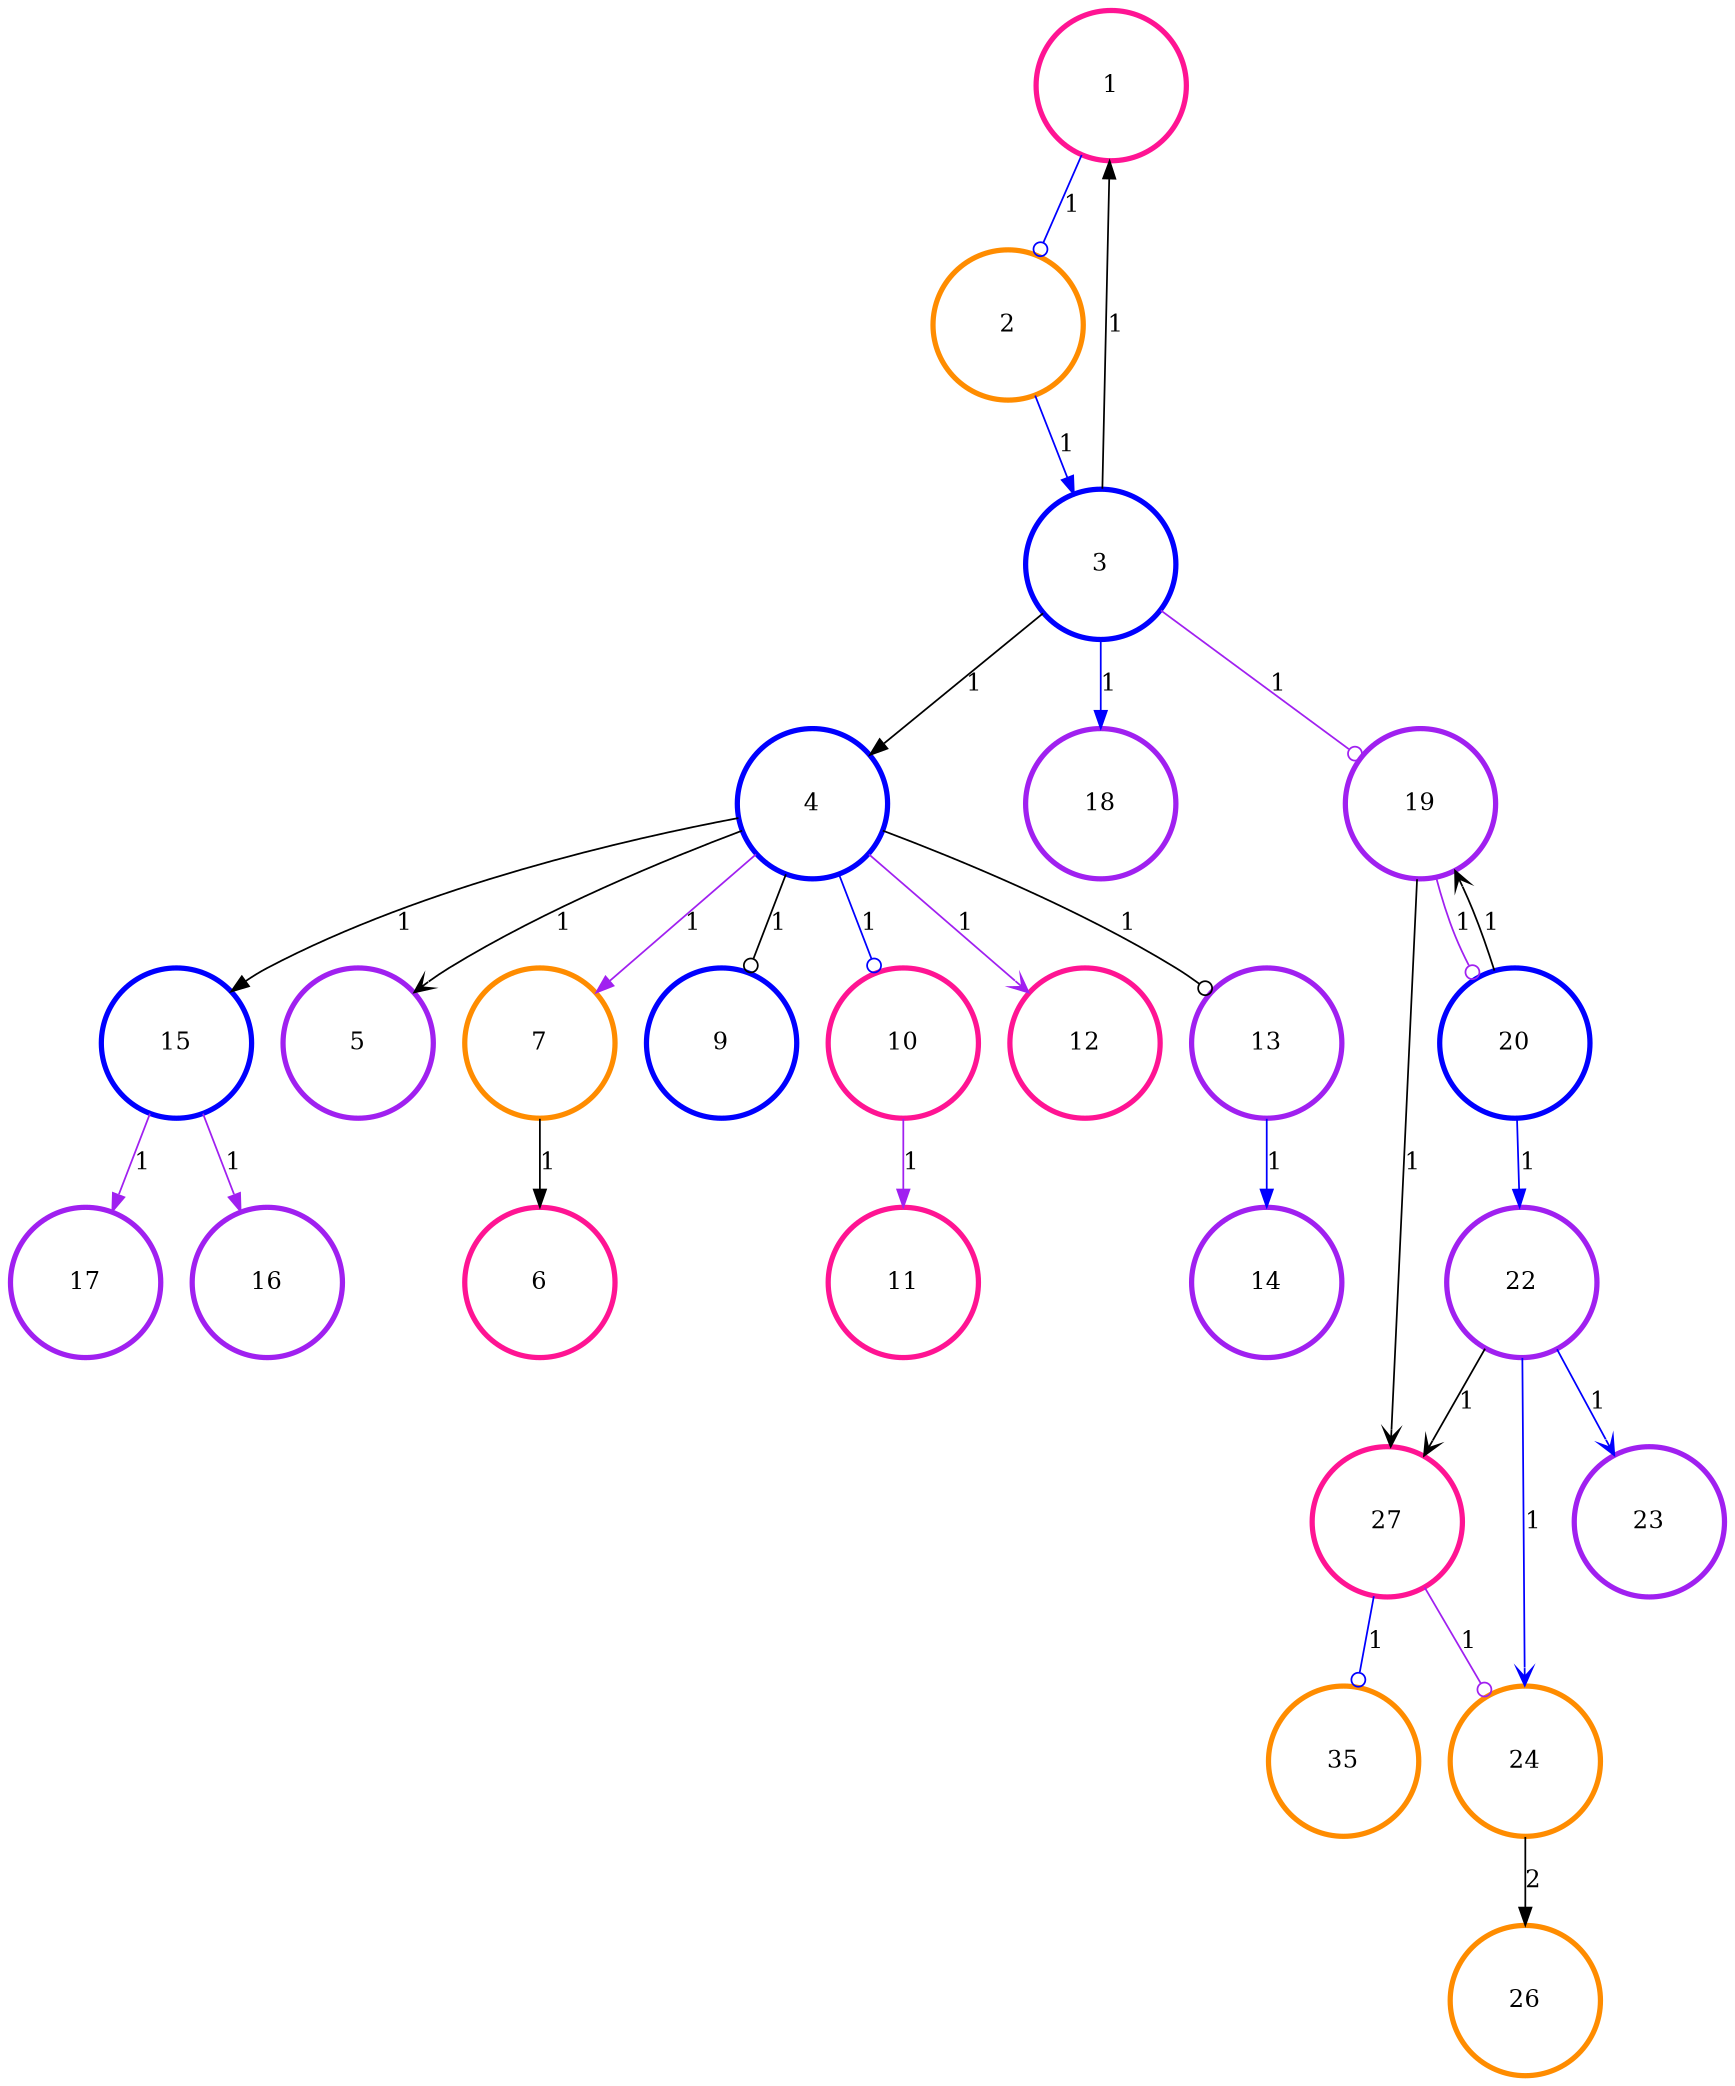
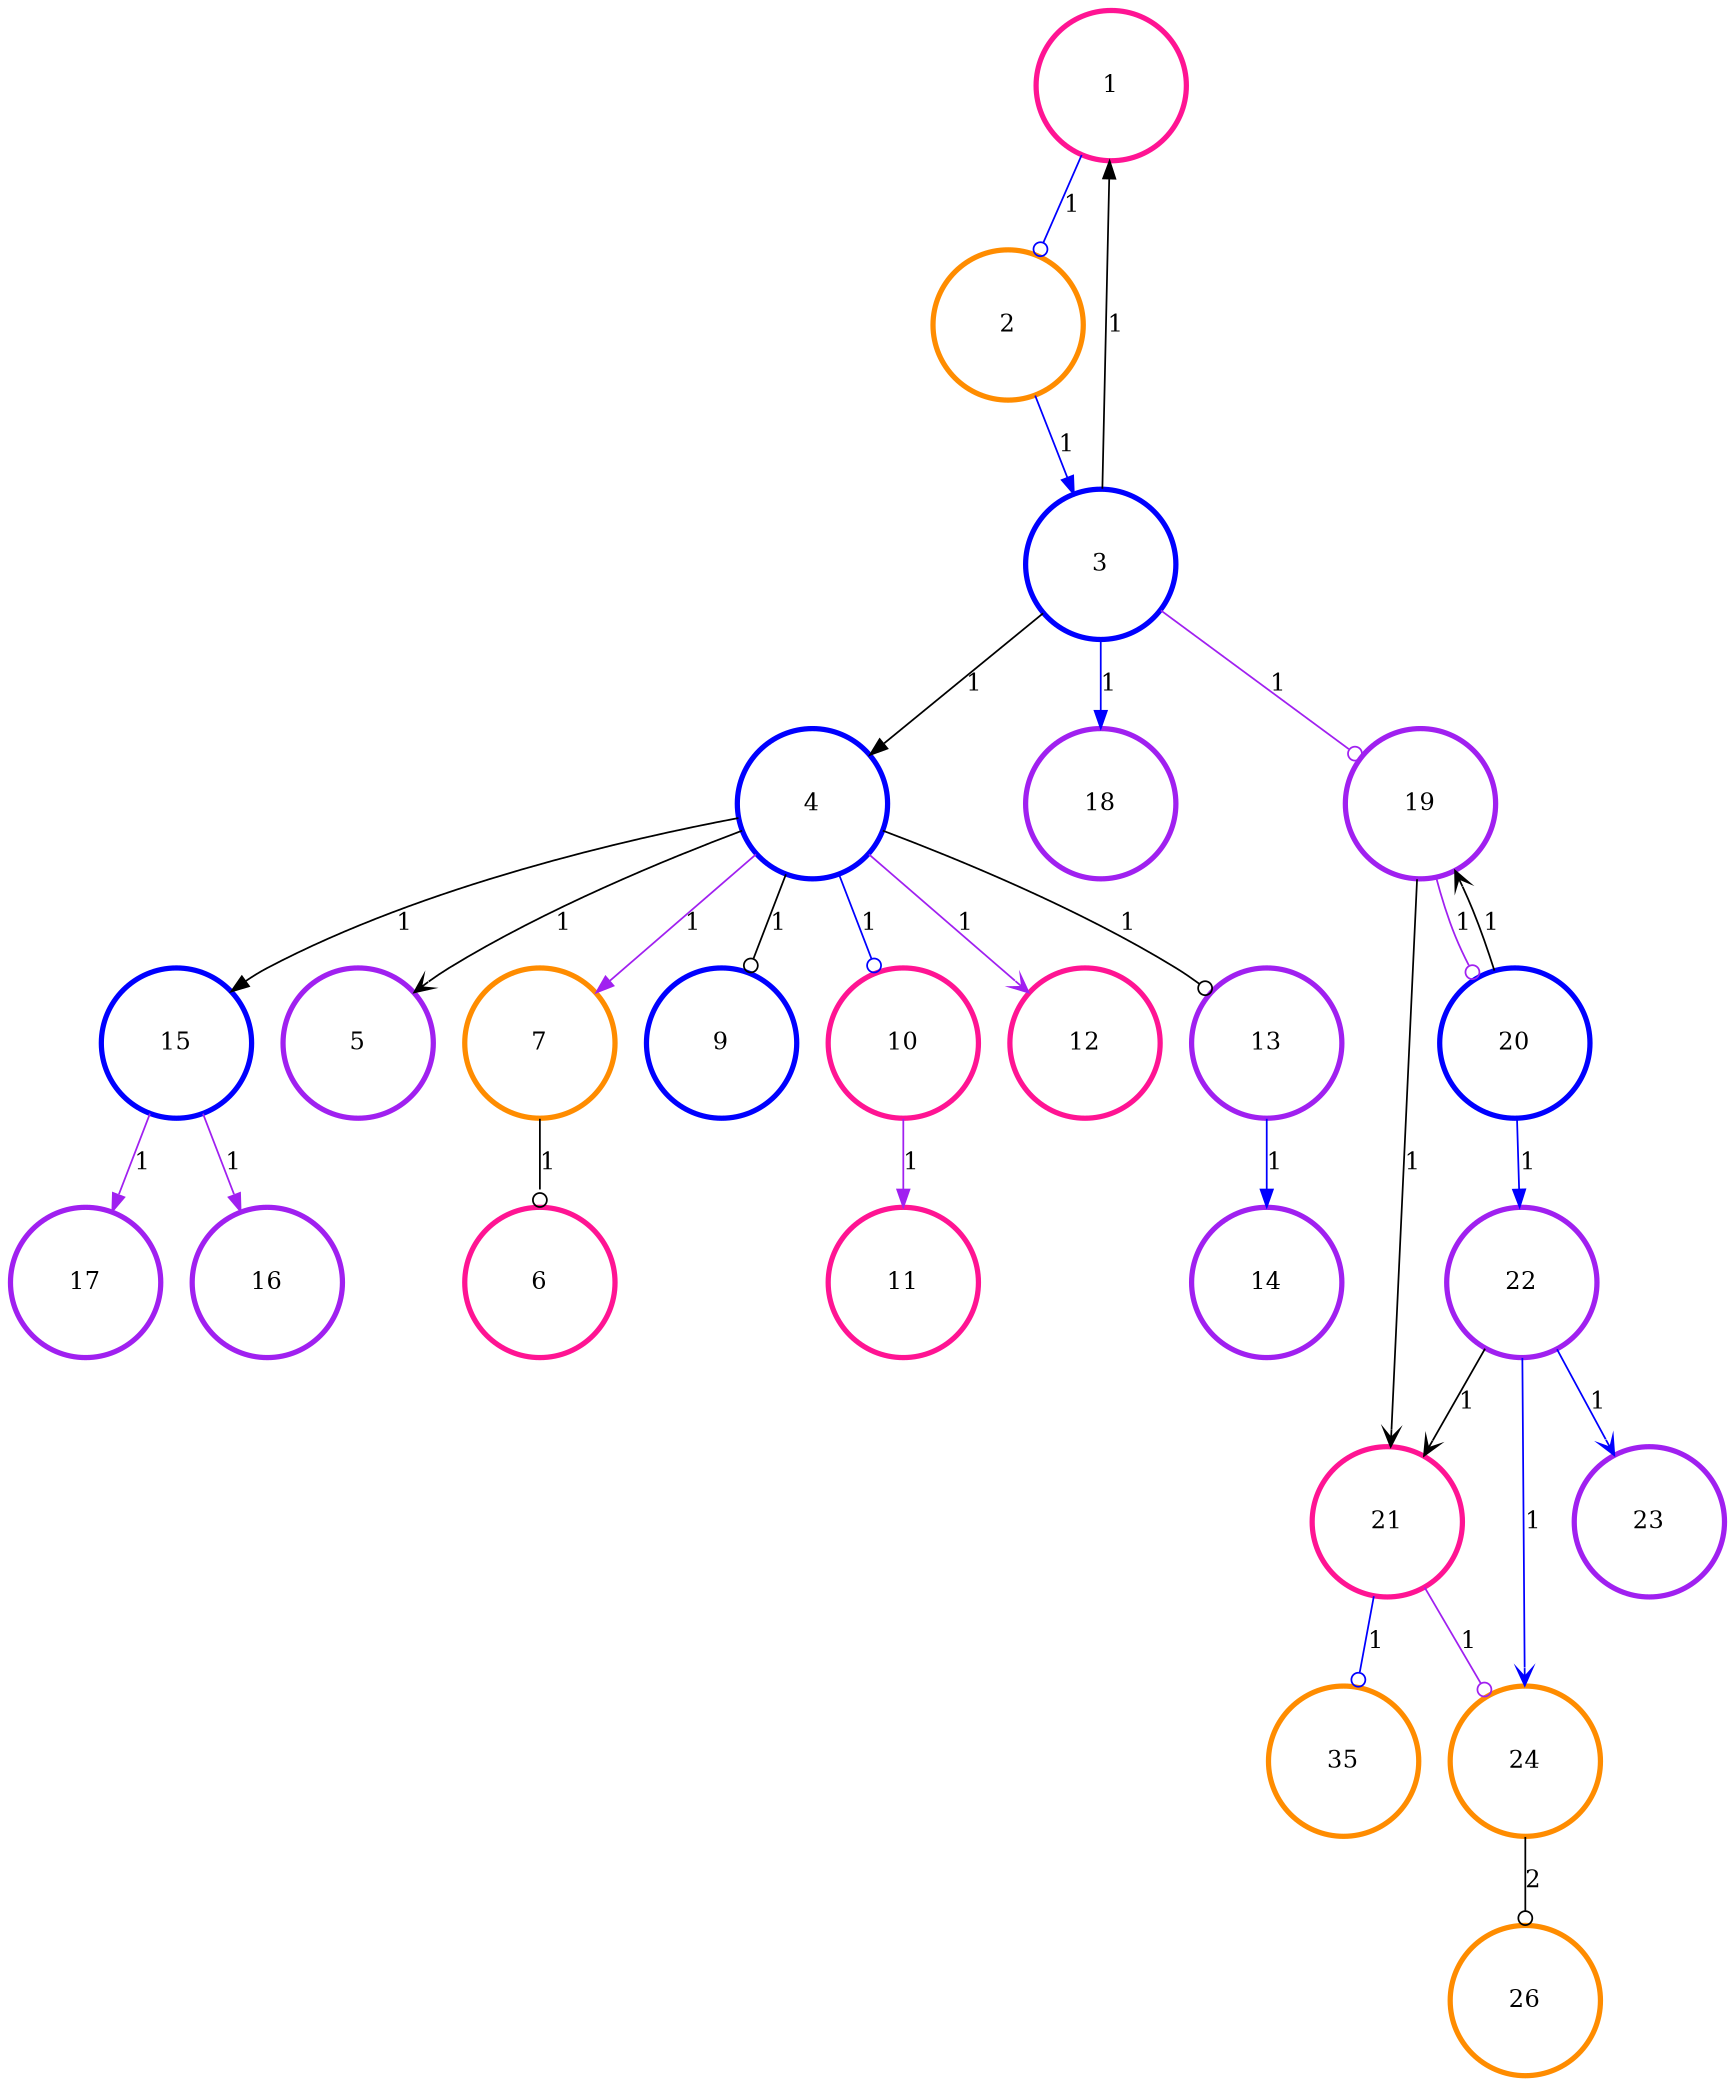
  digraph {
    rankdir=TB
    node [color=purple penwidth=3]
    edge [arrowhead=normal color=black penwidth=1]
    n1 [color=deeppink height=1.2 label=1 width=1.2]
    n2 [color=darkorange height=1.2 label=2 width=1.2]
    n3 [color=blue height=1.2 label=3 width=1.2]
    n4 [color=blue height=1.2 label=4 width=1.2]
    n5 [height=1.2 label=18 width=1.2]
    n6 [height=1.2 label=19 width=1.2]
    n7 [height=1.2 label=5 width=1.2]
    n8 [color=darkorange height=1.2 label=7 width=1.2]
    n9 [color=blue height=1.2 label=9 width=1.2]
    n10 [color=deeppink height=1.2 label=10 width=1.2]
    n11 [color=deeppink height=1.2 label=12 width=1.2]
    n12 [height=1.2 label=13 width=1.2]
    n13 [color=blue height=1.2 label=15 width=1.2]
    n14 [color=blue height=1.2 label=20 width=1.2]
-   n15 [color=deeppink height=1.2 label=27 width=1.2]
+   n15 [color=deeppink height=1.2 label=21 width=1.2]
    n16 [color=deeppink height=1.2 label=6 width=1.2]
    n17 [color=deeppink height=1.2 label=11 width=1.2]
    n18 [height=1.2 label=14 width=1.2]
    n19 [height=1.2 label=16 width=1.2]
    n20 [height=1.2 label=17 width=1.2]
    n21 [height=1.2 label=22 width=1.2]
    n22 [color=darkorange height=1.2 label=24 width=1.2]
    n23 [color=darkorange height=1.2 label=35 width=1.2]
    n24 [height=1.2 label=23 width=1.2]
    n25 [color=darkorange height=1.2 label=26 width=1.2]
    n1 -> n2 [arrowhead=odot color=blue label=1]
    n2 -> n3 [color=blue label=1]
    n3 -> n1 [label=1]
    n3 -> n4 [label=1]
    n3 -> n5 [color=blue label=1]
    n3 -> n6 [arrowhead=odot color=purple label=1]
    n4 -> n7 [arrowhead=vee label=1]
    n4 -> n8 [color=purple label=1]
    n4 -> n9 [arrowhead=odot label=1]
    n4 -> n10 [arrowhead=odot color=blue label=1]
    n4 -> n11 [arrowhead=vee color=purple label=1]
    n4 -> n12 [arrowhead=odot label=1]
    n4 -> n13 [label=1]
    n6 -> n14 [arrowhead=odot color=purple label=1]
    n6 -> n15 [arrowhead=vee label=1]
-   n8 -> n16 [label=1]
+   n8 -> n16 [arrowhead=odot label=1]
    n10 -> n17 [color=purple label=1]
    n12 -> n18 [color=blue label=1]
    n13 -> n19 [color=purple label=1]
    n13 -> n20 [color=purple label=1]
    n14 -> n6 [arrowhead=vee label=1]
    n14 -> n21 [color=blue label=1]
    n15 -> n22 [arrowhead=odot color=purple label=1]
    n15 -> n23 [arrowhead=odot color=blue label=1]
    n21 -> n15 [arrowhead=vee label=1]
    n21 -> n22 [arrowhead=vee color=blue label=1]
    n21 -> n24 [arrowhead=vee color=blue label=1]
-   n22 -> n25 [label=2]
+   n22 -> n25 [arrowhead=odot label=2]
  }
